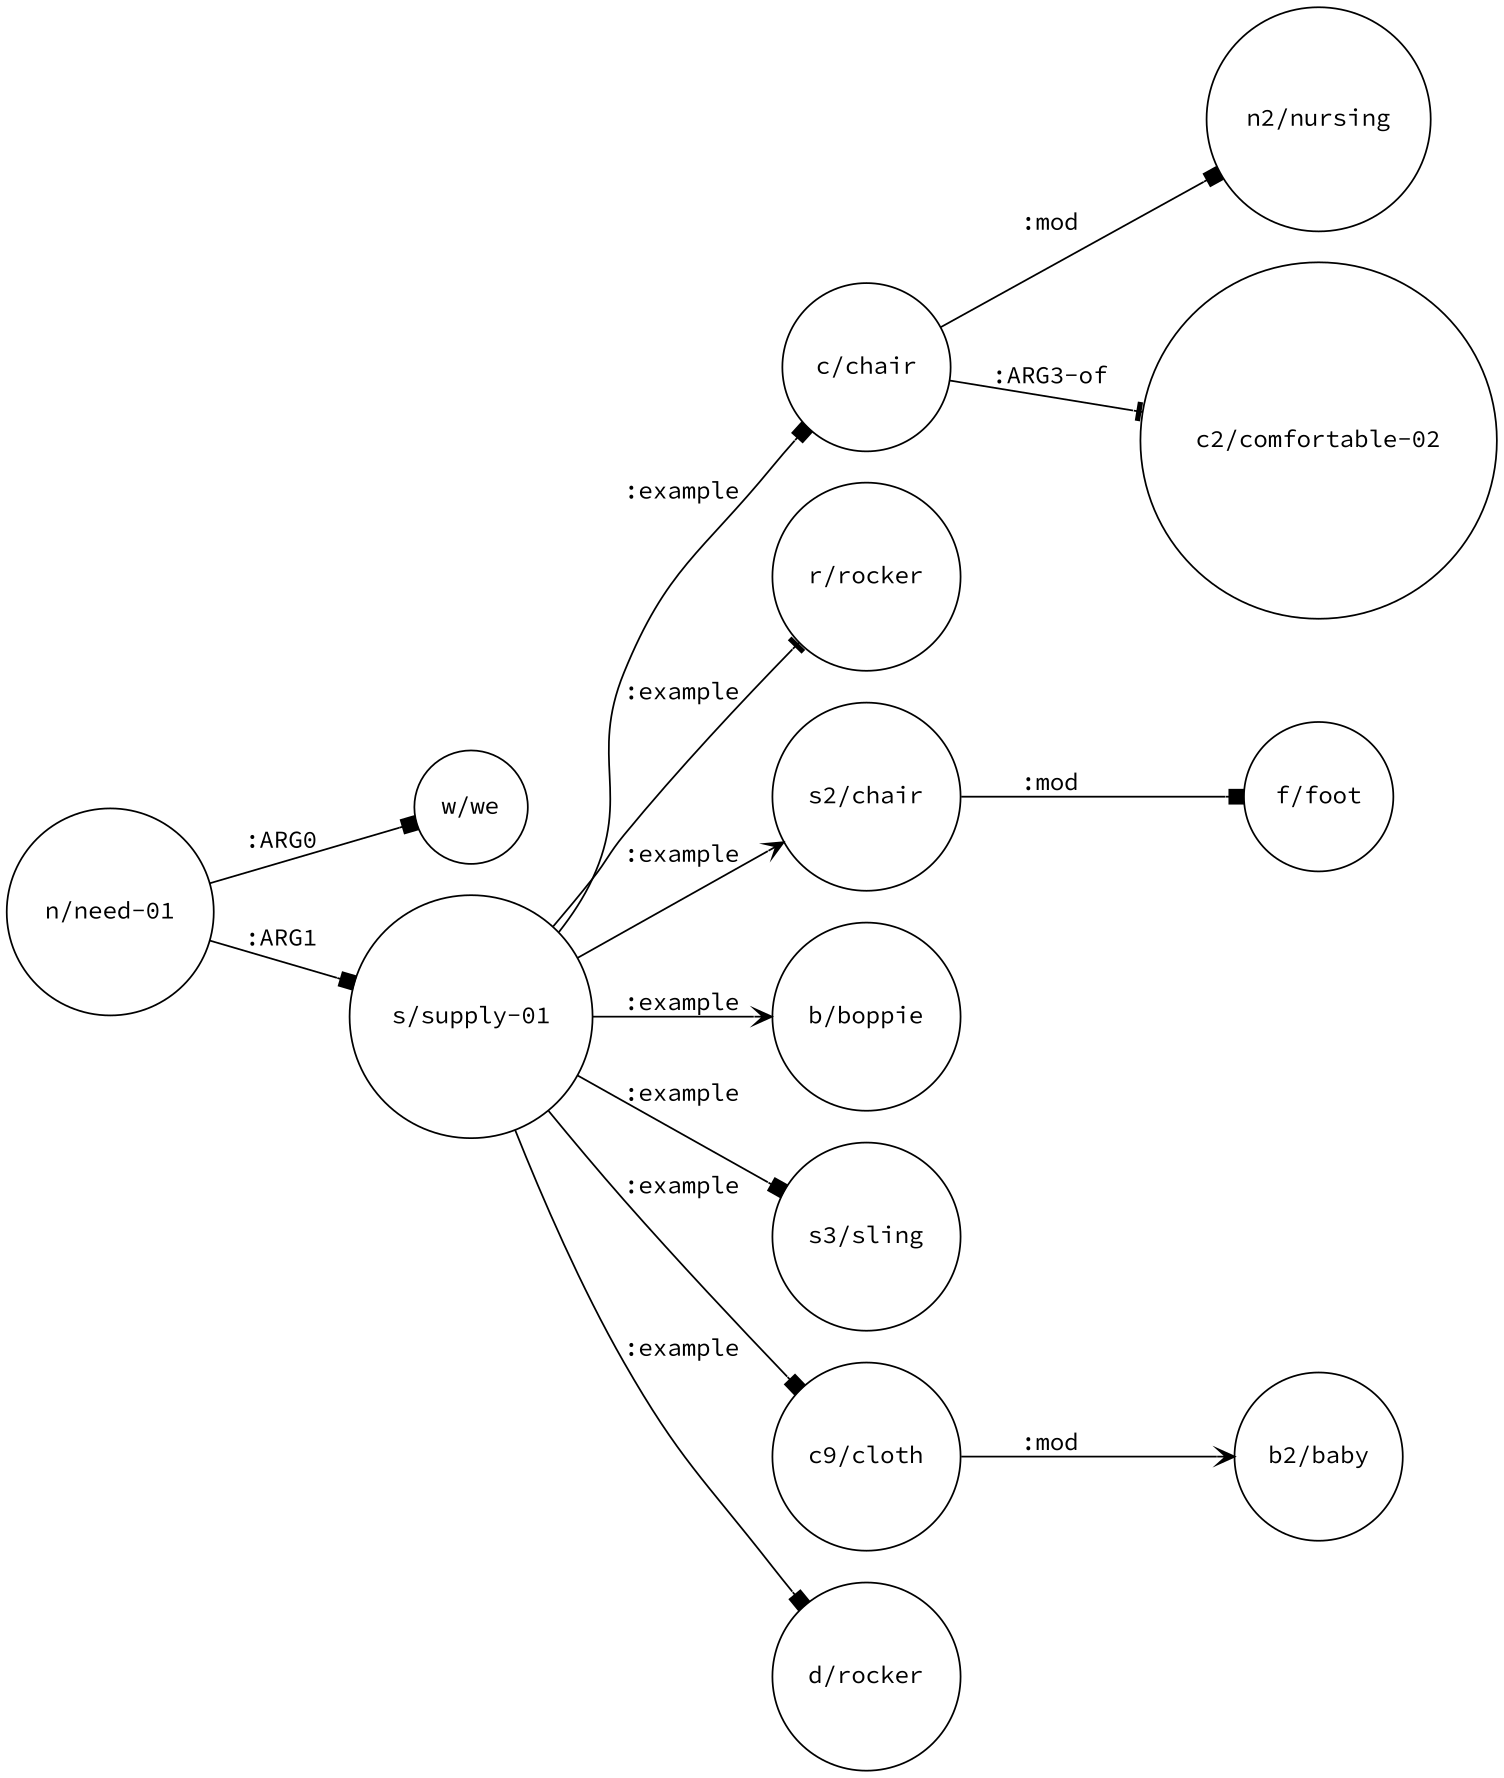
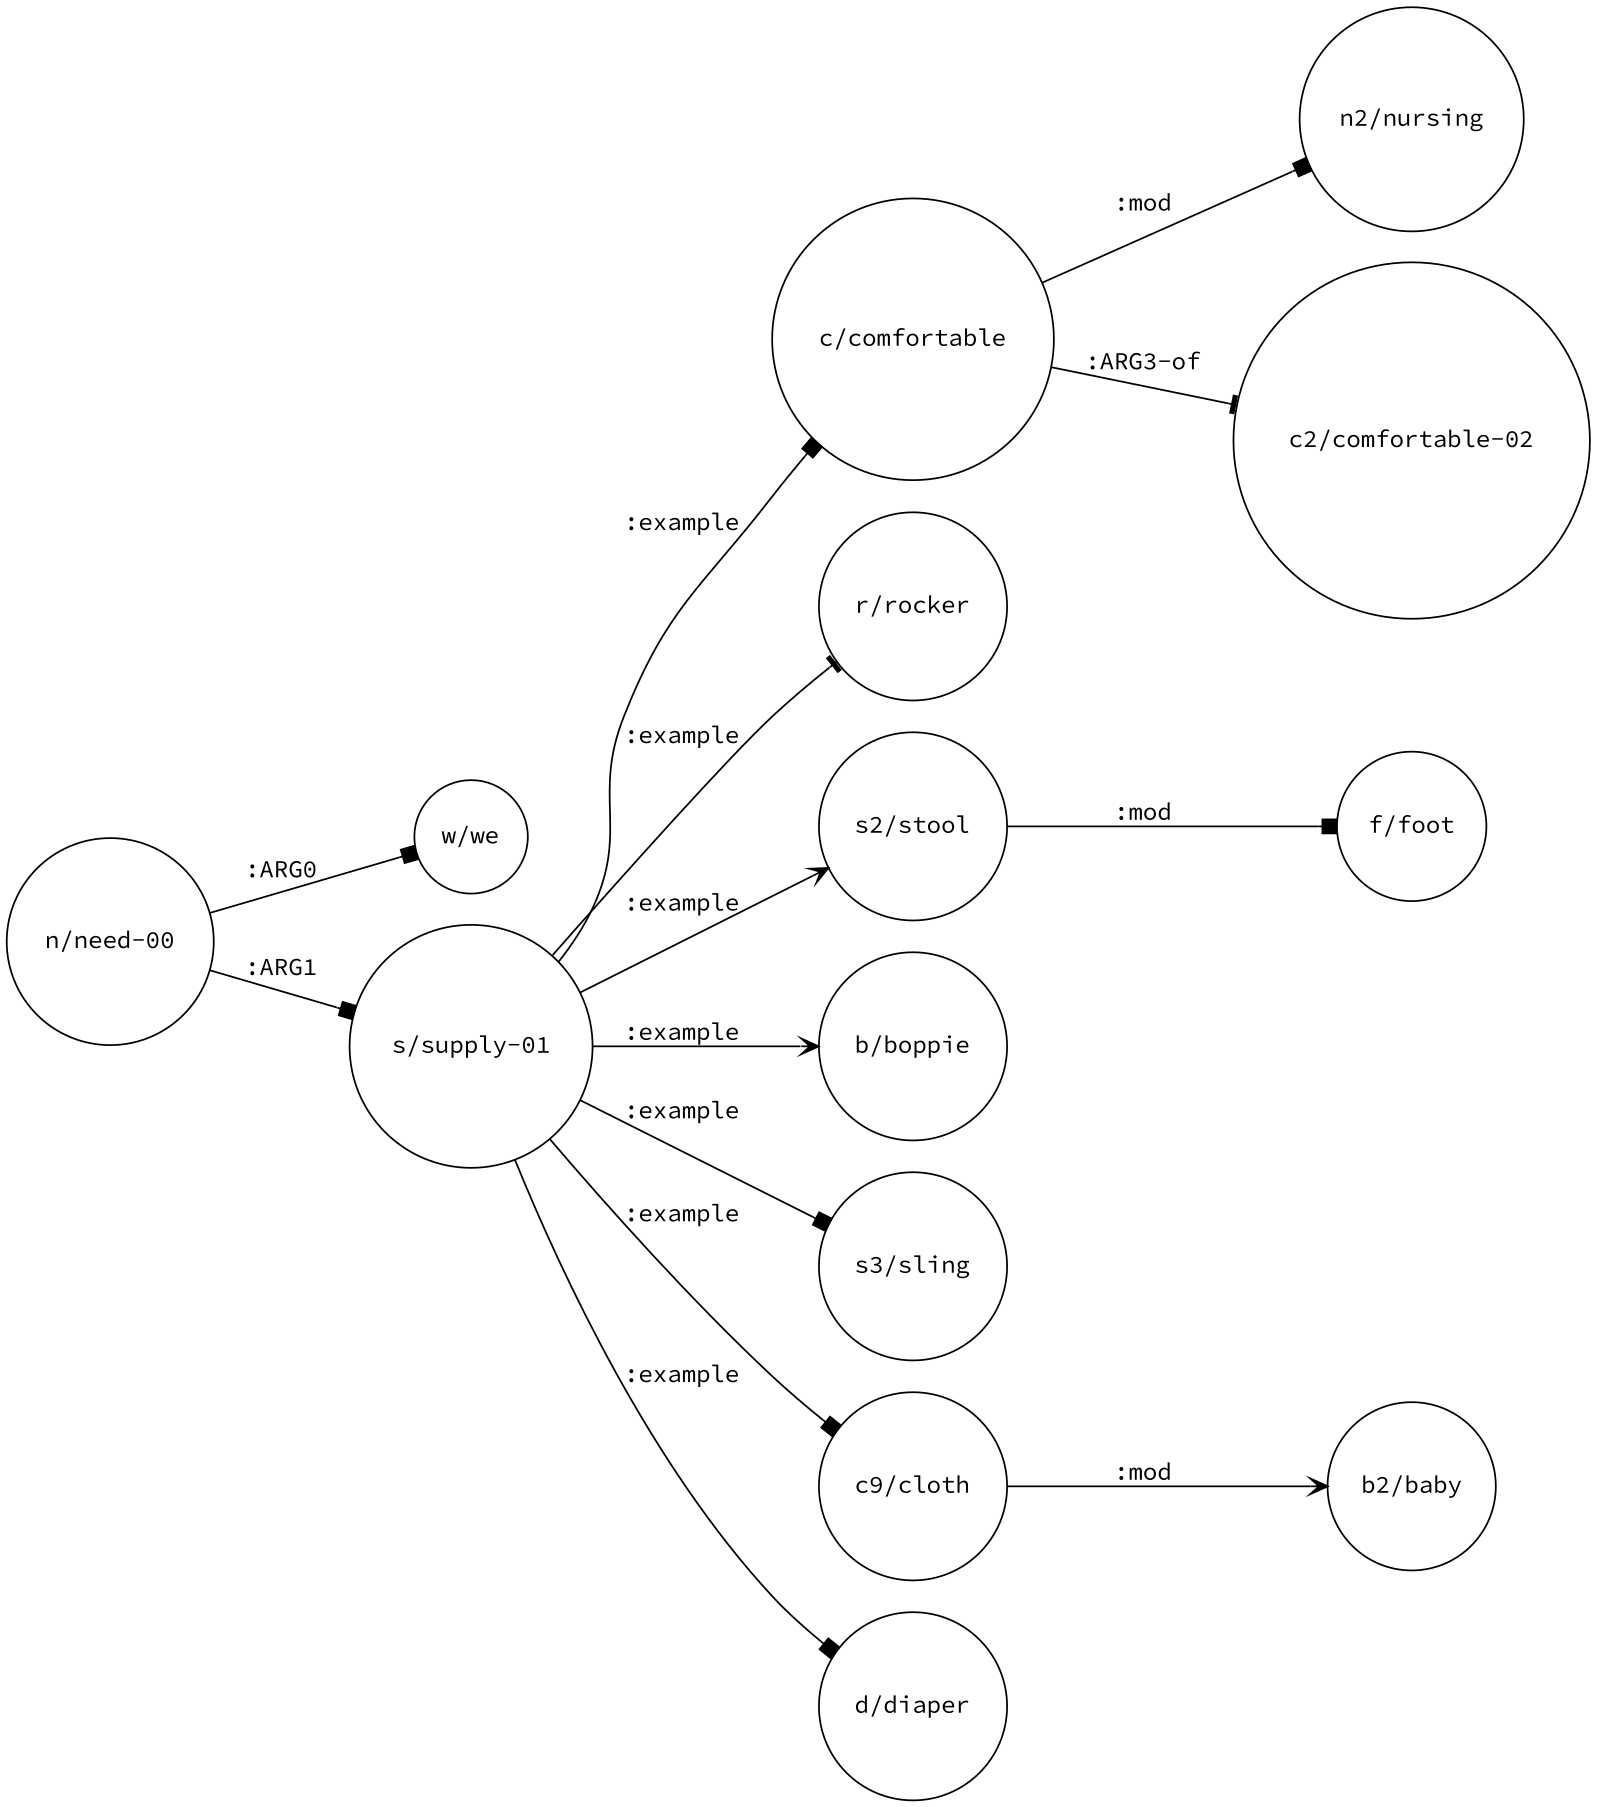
  digraph {
    fontname="Source Code Pro"
    rankdir=LR
    node [fontname="Source Code Pro" shape=circle]
    edge [arrowhead=box fontname="Source Code Pro"]
-   n1 [label="n/need-01"]
+   n1 [label="n/need-00"]
    n2 [label="w/we"]
    n3 [label="s/supply-01"]
-   n4 [label="c/chair"]
+   n4 [label="c/comfortable"]
    n5 [label="r/rocker"]
-   n6 [label="s2/chair"]
+   n6 [label="s2/stool"]
    n7 [label="b/boppie"]
    n8 [label="s3/sling"]
    n9 [label="c9/cloth"]
-   n10 [label="d/rocker"]
+   n10 [label="d/diaper"]
    n11 [label="n2/nursing"]
    n12 [label="c2/comfortable-02"]
    n13 [label="f/foot"]
    n14 [label="b2/baby"]
    n1 -> n2 [label=":ARG0"]
    n1 -> n3 [label=":ARG1"]
    n3 -> n4 [label=":example"]
    n3 -> n5 [arrowhead=tee label=":example"]
    n3 -> n6 [arrowhead=vee label=":example"]
    n3 -> n7 [arrowhead=vee label=":example"]
    n3 -> n8 [label=":example"]
    n3 -> n9 [label=":example"]
    n3 -> n10 [label=":example"]
    n4 -> n11 [label=":mod"]
    n4 -> n12 [arrowhead=tee label=":ARG3-of"]
    n6 -> n13 [label=":mod"]
    n9 -> n14 [arrowhead=vee label=":mod"]
  }
